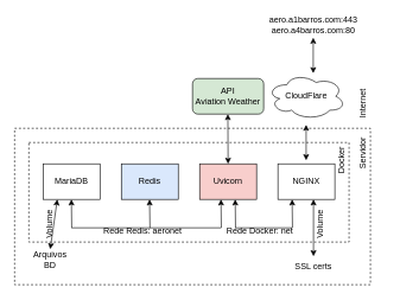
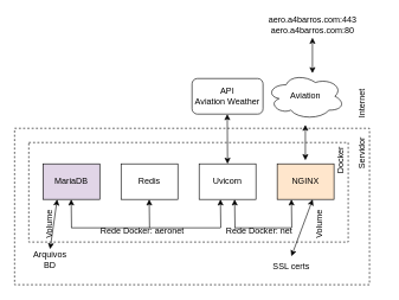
  <mxCell id="0" />
  <mxCell id="1" parent="0" />
  <mxCell id="2" value="" style="rounded=0;whiteSpace=wrap;html=1;dashed=1;" vertex="1" parent="1"><mxGeometry x="20" y="180" width="500" height="220" as="geometry" /></mxCell>
  <mxCell id="3" value="" style="rounded=0;whiteSpace=wrap;html=1;dashed=1;" vertex="1" parent="1"><mxGeometry x="40" y="200" width="450" height="140" as="geometry" /></mxCell>
- <mxCell id="4" value="NGINX" style="rounded=0;whiteSpace=wrap;html=1;" vertex="1" parent="1"><mxGeometry x="390" y="230" width="80" height="50" as="geometry" /></mxCell>
- <mxCell id="5" value="&lt;div&gt;Uvicorn&lt;/div&gt;" style="rounded=0;whiteSpace=wrap;html=1;fillColor=#f8cecc;" vertex="1" parent="1"><mxGeometry x="280" y="230" width="80" height="50" as="geometry" /></mxCell>
- <mxCell id="6" value="Redis" style="rounded=0;whiteSpace=wrap;html=1;fillColor=#dae8fc;" vertex="1" parent="1"><mxGeometry x="170" y="230" width="80" height="50" as="geometry" /></mxCell>
- <mxCell id="7" value="MariaDB" style="rounded=0;whiteSpace=wrap;html=1;" vertex="1" parent="1"><mxGeometry x="60" y="230" width="80" height="50" as="geometry" /></mxCell>
+ <mxCell id="4" value="NGINX" style="rounded=0;whiteSpace=wrap;html=1;fillColor=#ffe6cc;" vertex="1" parent="1"><mxGeometry x="390" y="230" width="80" height="50" as="geometry" /></mxCell>
+ <mxCell id="5" value="&lt;div&gt;Uvicorn&lt;/div&gt;" style="rounded=0;whiteSpace=wrap;html=1;" vertex="1" parent="1"><mxGeometry x="280" y="230" width="80" height="50" as="geometry" /></mxCell>
+ <mxCell id="6" value="Redis" style="rounded=0;whiteSpace=wrap;html=1;" vertex="1" parent="1"><mxGeometry x="170" y="230" width="80" height="50" as="geometry" /></mxCell>
+ <mxCell id="7" value="MariaDB" style="rounded=0;whiteSpace=wrap;html=1;fillColor=#e1d5e7;" vertex="1" parent="1"><mxGeometry x="60" y="230" width="80" height="50" as="geometry" /></mxCell>
  <mxCell id="8" value="" style="endArrow=classic;html=1;rounded=0;" edge="1" parent="1"><mxGeometry width="50" height="50" relative="1" as="geometry"><mxPoint x="100.25" y="320" as="sourcePoint" /><mxPoint x="99.75" y="280" as="targetPoint" /></mxGeometry></mxCell>
  <mxCell id="9" value="" style="endArrow=none;html=1;rounded=0;" edge="1" parent="1"><mxGeometry width="50" height="50" relative="1" as="geometry"><mxPoint x="100" y="320" as="sourcePoint" /><mxPoint x="310" y="320" as="targetPoint" /></mxGeometry></mxCell>
  <mxCell id="10" value="" style="endArrow=classic;html=1;rounded=0;" edge="1" parent="1"><mxGeometry width="50" height="50" relative="1" as="geometry"><mxPoint x="210.16" y="320" as="sourcePoint" /><mxPoint x="209.66" y="280" as="targetPoint" /></mxGeometry></mxCell>
  <mxCell id="11" value="" style="endArrow=classic;html=1;rounded=0;" edge="1" parent="1"><mxGeometry width="50" height="50" relative="1" as="geometry"><mxPoint x="310.5" y="320" as="sourcePoint" /><mxPoint x="310" y="280" as="targetPoint" /></mxGeometry></mxCell>
  <mxCell id="12" value="" style="endArrow=classic;startArrow=classic;html=1;rounded=0;exitX=0.5;exitY=0;exitDx=0;exitDy=0;" edge="1" parent="1" source="15"><mxGeometry width="50" height="50" relative="1" as="geometry"><mxPoint x="80" y="370" as="sourcePoint" /><mxPoint x="80" y="280" as="targetPoint" /></mxGeometry></mxCell>
  <mxCell id="13" value="" style="endArrow=classic;startArrow=classic;html=1;rounded=0;exitX=0.5;exitY=0;exitDx=0;exitDy=0;" edge="1" parent="1" source="14"><mxGeometry width="50" height="50" relative="1" as="geometry"><mxPoint x="440" y="360" as="sourcePoint" /><mxPoint x="440" y="280" as="targetPoint" /></mxGeometry></mxCell>
- <mxCell id="14" value="SSL certs" style="text;html=1;align=center;verticalAlign=middle;whiteSpace=wrap;rounded=0;" vertex="1" parent="1"><mxGeometry x="410" y="360" width="60" height="30" as="geometry" /></mxCell>
+ <mxCell id="14" value="SSL certs" style="text;html=1;align=center;verticalAlign=middle;whiteSpace=wrap;rounded=0;" vertex="1" parent="1"><mxGeometry x="380" y="360" width="60" height="30" as="geometry" /></mxCell>
  <mxCell id="15" value="Arquivos BD" style="text;html=1;align=center;verticalAlign=middle;whiteSpace=wrap;rounded=0;" vertex="1" parent="1"><mxGeometry x="40" y="350" width="60" height="30" as="geometry" /></mxCell>
- <mxCell id="16" value="&lt;div&gt;API&lt;/div&gt;&lt;div&gt;Aviation Weather&lt;br&gt;&lt;/div&gt;" style="rounded=1;whiteSpace=wrap;html=1;fillColor=#d5e8d4;" vertex="1" parent="1"><mxGeometry x="270" y="110" width="100" height="50" as="geometry" /></mxCell>
+ <mxCell id="16" value="&lt;div&gt;API&lt;/div&gt;&lt;div&gt;Aviation Weather&lt;br&gt;&lt;/div&gt;" style="rounded=1;whiteSpace=wrap;html=1;" vertex="1" parent="1"><mxGeometry x="270" y="110" width="100" height="50" as="geometry" /></mxCell>
  <mxCell id="17" value="" style="endArrow=classic;startArrow=classic;html=1;rounded=0;exitX=0.5;exitY=0;exitDx=0;exitDy=0;" edge="1" parent="1" source="5"><mxGeometry width="50" height="50" relative="1" as="geometry"><mxPoint x="320" y="190" as="sourcePoint" /><mxPoint x="319.66" y="160" as="targetPoint" /></mxGeometry></mxCell>
  <mxCell id="18" value="" style="endArrow=none;html=1;rounded=0;" edge="1" parent="1"><mxGeometry width="50" height="50" relative="1" as="geometry"><mxPoint x="330" y="320" as="sourcePoint" /><mxPoint x="410" y="320" as="targetPoint" /></mxGeometry></mxCell>
  <mxCell id="19" value="" style="endArrow=classic;html=1;rounded=0;" edge="1" parent="1"><mxGeometry width="50" height="50" relative="1" as="geometry"><mxPoint x="330.5" y="320" as="sourcePoint" /><mxPoint x="330" y="280" as="targetPoint" /></mxGeometry></mxCell>
  <mxCell id="20" value="" style="endArrow=classic;html=1;rounded=0;" edge="1" parent="1"><mxGeometry width="50" height="50" relative="1" as="geometry"><mxPoint x="410.5" y="320" as="sourcePoint" /><mxPoint x="410" y="280" as="targetPoint" /></mxGeometry></mxCell>
  <mxCell id="21" value="Servidor" style="text;html=1;align=center;verticalAlign=middle;whiteSpace=wrap;rounded=0;rotation=-90;" vertex="1" parent="1"><mxGeometry x="480" y="200" width="60" height="30" as="geometry" /></mxCell>
  <mxCell id="22" value="Docker" style="text;html=1;align=center;verticalAlign=middle;whiteSpace=wrap;rounded=0;rotation=-90;" vertex="1" parent="1"><mxGeometry x="450" y="210" width="60" height="30" as="geometry" /></mxCell>
  <mxCell id="23" value="Internet" style="text;html=1;align=center;verticalAlign=middle;whiteSpace=wrap;rounded=0;rotation=-90;" vertex="1" parent="1"><mxGeometry x="480" y="130" width="60" height="30" as="geometry" /></mxCell>
- <mxCell id="24" value="&lt;div&gt;aero.a1barros.com:443&lt;/div&gt;&lt;div&gt;aero.a4barros.com:80&lt;br&gt;&lt;/div&gt;" style="text;html=1;align=center;verticalAlign=middle;whiteSpace=wrap;rounded=0;" vertex="1" parent="1"><mxGeometry x="410" y="20" width="60" height="30" as="geometry" /></mxCell>
- <mxCell id="25" value="CloudFlare" style="ellipse;shape=cloud;whiteSpace=wrap;html=1;" vertex="1" parent="1"><mxGeometry x="375" y="102.5" width="110" height="65" as="geometry" /></mxCell>
+ <mxCell id="24" value="&lt;div&gt;aero.a4barros.com:443&lt;/div&gt;&lt;div&gt;aero.a4barros.com:80&lt;br&gt;&lt;/div&gt;" style="text;html=1;align=center;verticalAlign=middle;whiteSpace=wrap;rounded=0;" vertex="1" parent="1"><mxGeometry x="410" y="20" width="60" height="30" as="geometry" /></mxCell>
+ <mxCell id="25" value="Aviation" style="ellipse;shape=cloud;whiteSpace=wrap;html=1;" vertex="1" parent="1"><mxGeometry x="375" y="102.5" width="110" height="65" as="geometry" /></mxCell>
  <mxCell id="26" value="" style="endArrow=classic;startArrow=classic;html=1;rounded=0;" edge="1" parent="1"><mxGeometry width="50" height="50" relative="1" as="geometry"><mxPoint x="439.66" y="102.5" as="sourcePoint" /><mxPoint x="439.66" y="52.5" as="targetPoint" /></mxGeometry></mxCell>
  <mxCell id="27" value="" style="endArrow=classic;startArrow=classic;html=1;rounded=0;" edge="1" parent="1"><mxGeometry width="50" height="50" relative="1" as="geometry"><mxPoint x="429.66" y="225" as="sourcePoint" /><mxPoint x="429.66" y="175" as="targetPoint" /></mxGeometry></mxCell>
- <mxCell id="28" value="Rede Redis: aeronet" style="text;html=1;align=center;verticalAlign=middle;whiteSpace=wrap;rounded=0;" vertex="1" parent="1"><mxGeometry x="110" y="310" width="180" height="30" as="geometry" /></mxCell>
+ <mxCell id="28" value="Rede Docker: aeronet" style="text;html=1;align=center;verticalAlign=middle;whiteSpace=wrap;rounded=0;" vertex="1" parent="1"><mxGeometry x="110" y="310" width="180" height="30" as="geometry" /></mxCell>
  <mxCell id="29" value="Rede Docker: net" style="text;html=1;align=center;verticalAlign=middle;whiteSpace=wrap;rounded=0;" vertex="1" parent="1"><mxGeometry x="310" y="310" width="110" height="30" as="geometry" /></mxCell>
  <mxCell id="30" value="Volume" style="text;html=1;align=center;verticalAlign=middle;whiteSpace=wrap;rounded=0;rotation=-90;" vertex="1" parent="1"><mxGeometry x="40" y="300" width="60" height="30" as="geometry" /></mxCell>
  <mxCell id="31" value="Volume" style="text;html=1;align=center;verticalAlign=middle;whiteSpace=wrap;rounded=0;rotation=-90;" vertex="1" parent="1"><mxGeometry x="420" y="300" width="60" height="30" as="geometry" /></mxCell>
